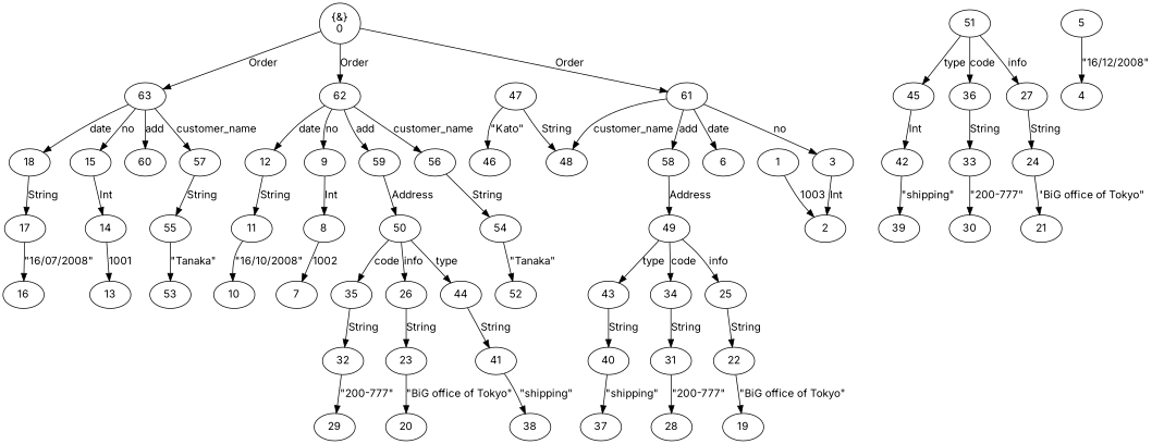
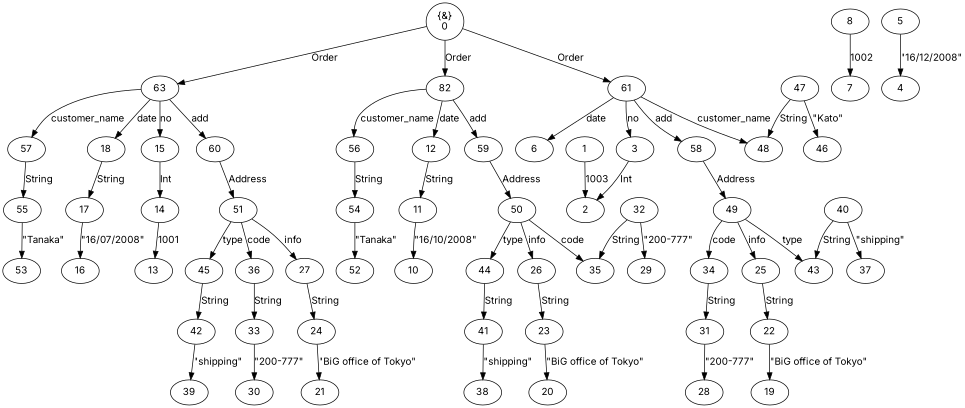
  digraph {
    fontname=Inter
    node [fontname=Inter shape=ellipse]
    edge [fontname=Inter]
    63
    60
    57
    18
    15
    51
    55
    17
    14
-   62
+   62 [label=82]
    59
    56
    12
-   9
    50
    54
    11
    8
    61
    58
    48
    6
    3
    49
    2
    45
    36
    27
    44
    35
    26
    43
    34
    25
    53
    52
    42
    33
    24
    41
    32
    23
    40
    31
    22
    47
    46
    39
    38
    37
    30
    29
    28
    21
    20
    19
    16
    13
    10
    7
    5
    4
    1
    0 [label="{&}\n\N"]
    63 -> 60 [label=add]
    63 -> 57 [label=customer_name]
    63 -> 18 [label=date]
    63 -> 15 [label=no]
+   60 -> 51 [label=Address]
    57 -> 55 [label=String]
    18 -> 17 [label=String]
    15 -> 14 [label=Int]
    51 -> 45 [label=type]
    51 -> 36 [label=code]
    51 -> 27 [label=info]
    55 -> 53 [label="\"Tanaka\""]
    17 -> 16 [label="\"16/07/2008\""]
    14 -> 13 [label=1001]
    62 -> 59 [label=add]
    62 -> 56 [label=customer_name]
    62 -> 12 [label=date]
-   62 -> 9 [label=no]
    59 -> 50 [label=Address]
    56 -> 54 [label=String]
    12 -> 11 [label=String]
-   9 -> 8 [label=Int]
    50 -> 44 [label=type]
    50 -> 35 [label=code]
    50 -> 26 [label=info]
    54 -> 52 [label="\"Tanaka\""]
    11 -> 10 [label="\"16/10/2008\""]
    8 -> 7 [label=1002]
    61 -> 58 [label=add]
    61 -> 48 [label=customer_name]
    61 -> 6 [label=date]
    61 -> 3 [label=no]
    58 -> 49 [label=Address]
    3 -> 2 [label=Int]
    49 -> 43 [label=type]
    49 -> 34 [label=code]
    49 -> 25 [label=info]
-   45 -> 42 [label=Int]
+   45 -> 42 [label=String]
    36 -> 33 [label=String]
    27 -> 24 [label=String]
    44 -> 41 [label=String]
-   35 -> 32 [label=String]
+   32 -> 35 [label=String]
    26 -> 23 [label=String]
-   43 -> 40 [label=String]
+   40 -> 43 [label=String]
    34 -> 31 [label=String]
    25 -> 22 [label=String]
    42 -> 39 [label="\"shipping\""]
    33 -> 30 [label="\"200-777\""]
    24 -> 21 [label="\"BiG office of Tokyo\""]
    41 -> 38 [label="\"shipping\""]
    32 -> 29 [label="\"200-777\""]
    23 -> 20 [label="\"BiG office of Tokyo\""]
    40 -> 37 [label="\"shipping\""]
    31 -> 28 [label="\"200-777\""]
    22 -> 19 [label="\"BiG office of Tokyo\""]
    47 -> 48 [label=String]
    47 -> 46 [label="\"Kato\""]
    5 -> 4 [label="\"16/12/2008\""]
    1 -> 2 [label=1003]
    0 -> 63 [label=Order]
    0 -> 62 [label=Order]
    0 -> 61 [label=Order]
  }
